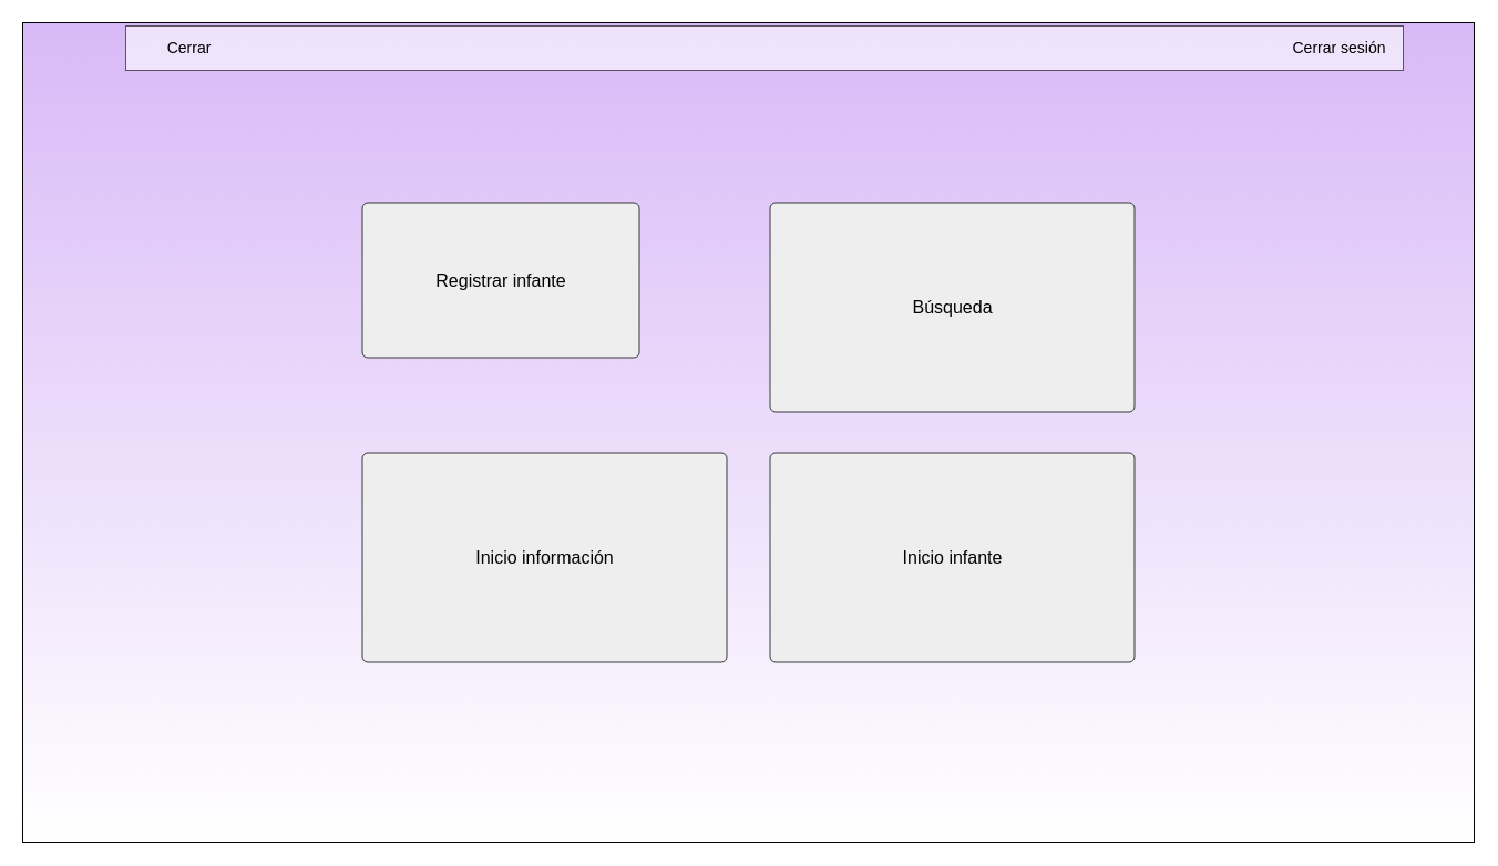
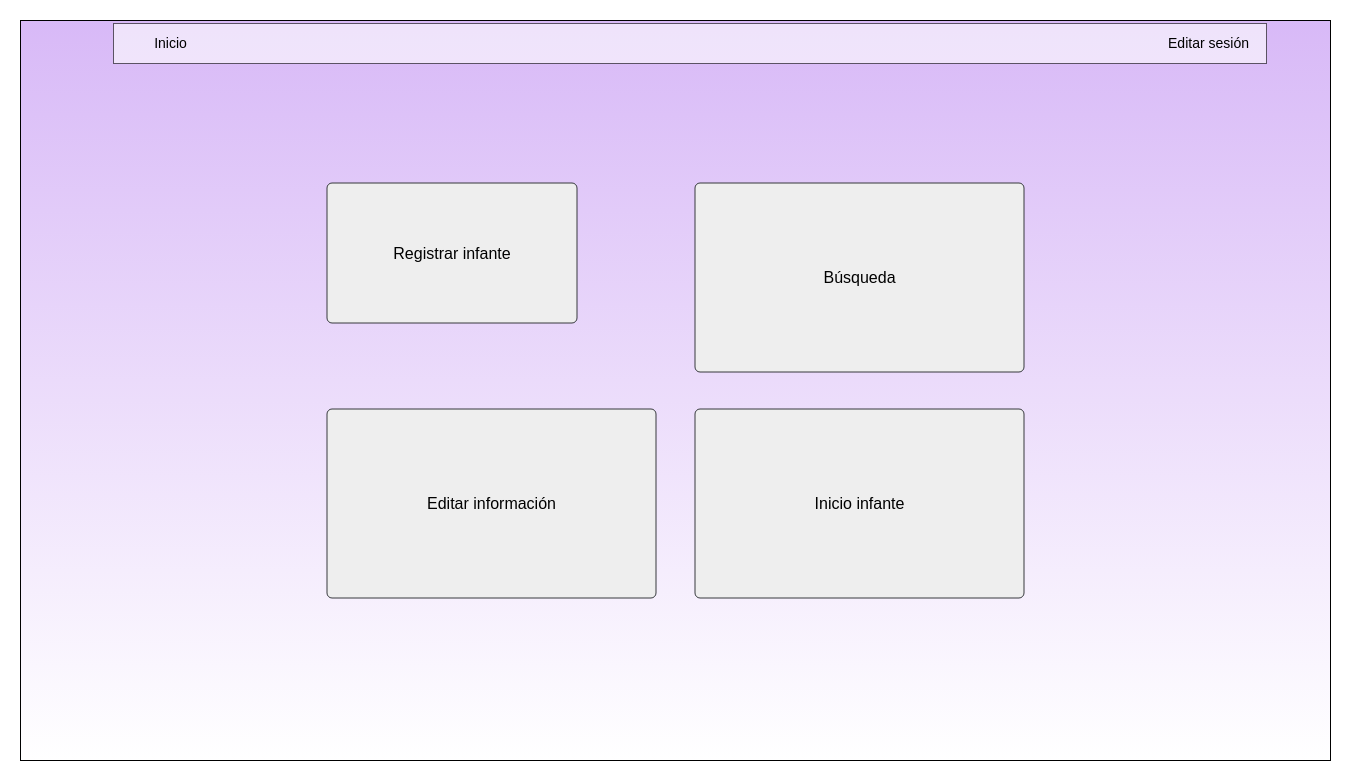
  <mxCell id="0" style=";html=1;" />
  <mxCell id="1" style=";html=1;" parent="0" />
  <mxCell id="2" value="" style="rounded=0;whiteSpace=wrap;html=1;shadow=0;fillColor=#D8B9F7;gradientColor=#ffffff;fontColor=#CC99FF;" vertex="1" parent="1"><mxGeometry x="20" y="20" width="1310" height="740" as="geometry" /></mxCell>
  <mxCell id="3" value="" style="html=1;shadow=0;dashed=0;shape=mxgraph.bootstrap.rect;whiteSpace=wrap;rounded=0;fontSize=12;align=center;opacity=60;perimeterSpacing=1;fillColor=#ffffff;" parent="1" vertex="1"><mxGeometry x="113" y="23" width="1153" height="40" as="geometry" /></mxCell>
- <mxCell id="4" value="Cerrar" style="html=1;shadow=0;dashed=0;fillColor=none;strokeColor=none;shape=mxgraph.bootstrap.rect;fontColor=#000000;fontSize=14;whiteSpace=wrap;" parent="3" vertex="1"><mxGeometry width="115" height="40" as="geometry" /></mxCell>
- <mxCell id="5" value="Cerrar sesión" style="html=1;shadow=0;dashed=0;fillColor=none;strokeColor=none;shape=mxgraph.bootstrap.rect;fontColor=#000000;fontSize=14;whiteSpace=wrap;" vertex="1" parent="3"><mxGeometry x="1038" width="115" height="40" as="geometry" /></mxCell>
+ <mxCell id="4" value="Inicio" style="html=1;shadow=0;dashed=0;fillColor=none;strokeColor=none;shape=mxgraph.bootstrap.rect;fontColor=#000000;fontSize=14;whiteSpace=wrap;" parent="3" vertex="1"><mxGeometry width="115" height="40" as="geometry" /></mxCell>
+ <mxCell id="5" value="Editar sesión" style="html=1;shadow=0;dashed=0;fillColor=none;strokeColor=none;shape=mxgraph.bootstrap.rect;fontColor=#000000;fontSize=14;whiteSpace=wrap;" vertex="1" parent="3"><mxGeometry x="1038" width="115" height="40" as="geometry" /></mxCell>
  <mxCell id="6" value="Búsqueda" style="html=1;shadow=0;dashed=0;shape=mxgraph.bootstrap.rrect;rSize=5;strokeColor=#36393d;align=center;fontSize=16;whiteSpace=wrap;fillColor=#eeeeee;" vertex="1" parent="1"><mxGeometry x="694.5" y="182.5" width="329" height="189" as="geometry" /></mxCell>
  <mxCell id="7" value="Registrar infante" style="html=1;shadow=0;dashed=0;shape=mxgraph.bootstrap.rrect;rSize=5;strokeColor=#36393d;align=center;fontSize=16;whiteSpace=wrap;fillColor=#eeeeee;" vertex="1" parent="1"><mxGeometry x="326.5" y="182.5" width="250" height="140" as="geometry" /></mxCell>
- <mxCell id="8" value="Inicio información" style="html=1;shadow=0;dashed=0;shape=mxgraph.bootstrap.rrect;rSize=5;strokeColor=#36393d;align=center;fontSize=16;whiteSpace=wrap;fillColor=#eeeeee;" vertex="1" parent="1"><mxGeometry x="326.5" y="408.5" width="329" height="189" as="geometry" /></mxCell>
+ <mxCell id="8" value="Editar información" style="html=1;shadow=0;dashed=0;shape=mxgraph.bootstrap.rrect;rSize=5;strokeColor=#36393d;align=center;fontSize=16;whiteSpace=wrap;fillColor=#eeeeee;" vertex="1" parent="1"><mxGeometry x="326.5" y="408.5" width="329" height="189" as="geometry" /></mxCell>
  <mxCell id="9" value="Inicio infante" style="html=1;shadow=0;dashed=0;shape=mxgraph.bootstrap.rrect;rSize=5;strokeColor=#36393d;align=center;fontSize=16;whiteSpace=wrap;fillColor=#eeeeee;" vertex="1" parent="1"><mxGeometry x="694.5" y="408.5" width="329" height="189" as="geometry" /></mxCell>
